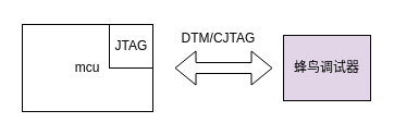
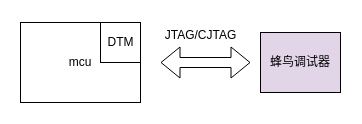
  <mxCell id="0" />
  <mxCell id="1" parent="0" />
  <mxCell id="2" value="mcu" style="rounded=0;whiteSpace=wrap;html=1;" vertex="1" parent="1"><mxGeometry x="20" y="22" width="120" height="80" as="geometry" /></mxCell>
  <mxCell id="3" value="" style="rounded=0;whiteSpace=wrap;html=1;" vertex="1" parent="1"><mxGeometry x="100" y="22" width="40" height="40" as="geometry" /></mxCell>
- <mxCell id="4" value="JTAG" style="text;html=1;align=center;verticalAlign=middle;resizable=0;points=[];autosize=1;strokeColor=none;fillColor=none;" vertex="1" parent="1"><mxGeometry x="95" y="27" width="50" height="30" as="geometry" /></mxCell>
+ <mxCell id="4" value="DTM" style="text;html=1;align=center;verticalAlign=middle;resizable=0;points=[];autosize=1;strokeColor=none;fillColor=none;" vertex="1" parent="1"><mxGeometry x="95" y="27" width="50" height="30" as="geometry" /></mxCell>
  <mxCell id="5" value="蜂鸟调试器" style="rounded=0;whiteSpace=wrap;html=1;fillColor=#e1d5e7;" vertex="1" parent="1"><mxGeometry x="260" y="32" width="80" height="60" as="geometry" /></mxCell>
  <mxCell id="6" value="" style="shape=flexArrow;endArrow=classic;startArrow=classic;html=1;rounded=0;" edge="1" parent="1"><mxGeometry width="100" height="100" relative="1" as="geometry"><mxPoint x="160" y="62" as="sourcePoint" /><mxPoint x="250" y="62" as="targetPoint" /></mxGeometry></mxCell>
- <mxCell id="7" value="DTM/CJTAG" style="text;html=1;align=center;verticalAlign=middle;resizable=0;points=[];autosize=1;strokeColor=none;fillColor=none;" vertex="1" parent="1"><mxGeometry x="150" y="20" width="100" height="30" as="geometry" /></mxCell>
+ <mxCell id="7" value="JTAG/CJTAG" style="text;html=1;align=center;verticalAlign=middle;resizable=0;points=[];autosize=1;strokeColor=none;fillColor=none;" vertex="1" parent="1"><mxGeometry x="150" y="20" width="100" height="30" as="geometry" /></mxCell>
